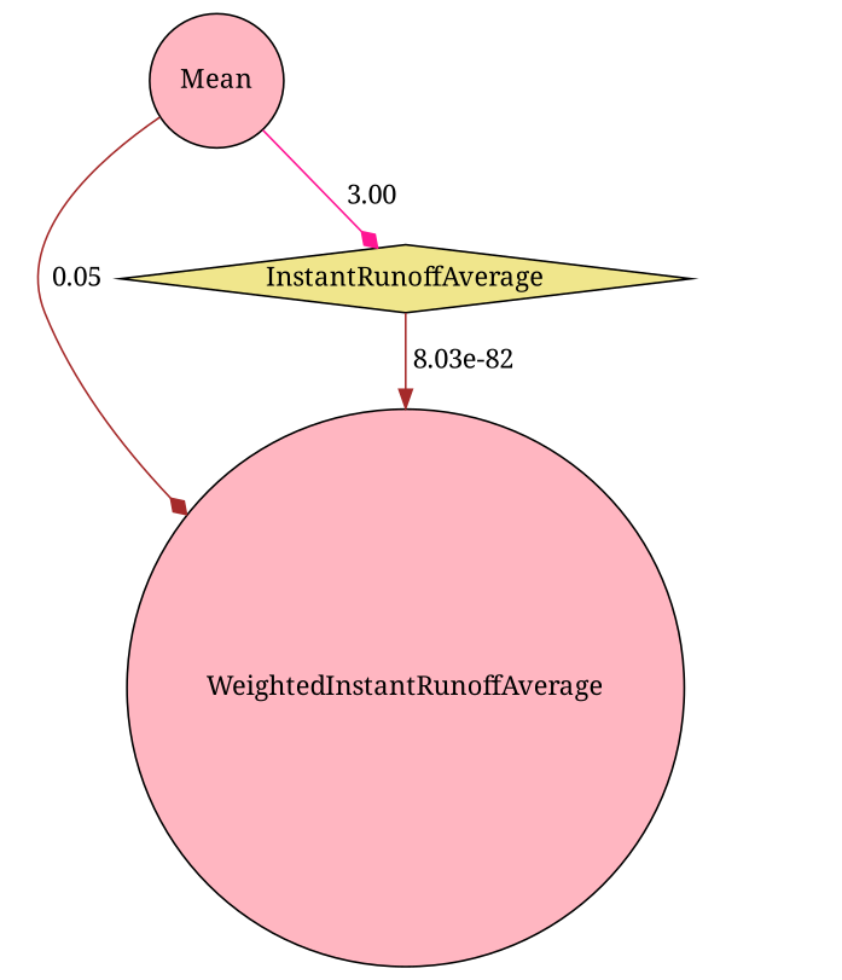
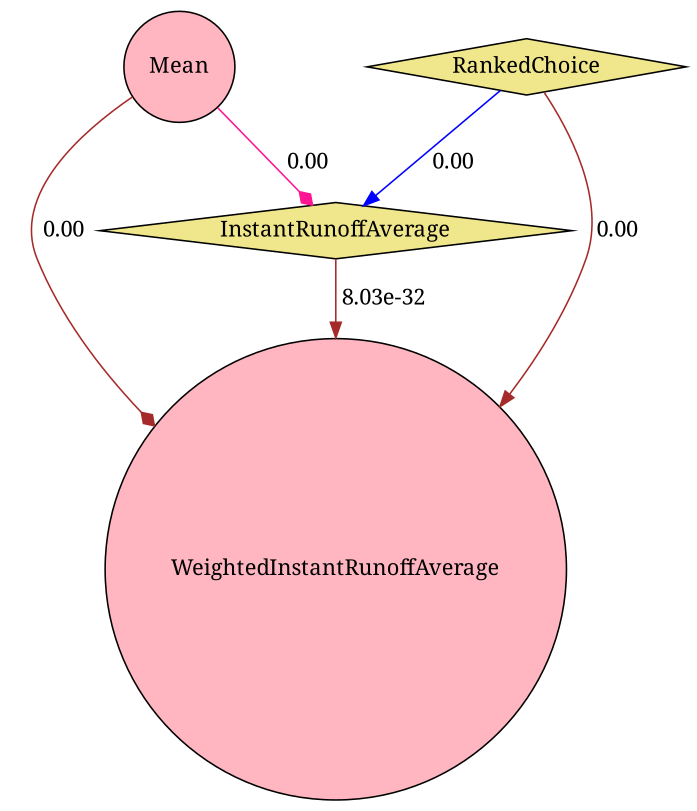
  digraph {
    fontname="Noto Serif"
    node [fillcolor=lightpink fontname="Noto Serif" shape=circle style=filled]
    edge [arrowhead=normal color=brown fontname="Noto Serif"]
    WeightedInstantRunoffAverage
    InstantRunoffAverage [fillcolor=khaki shape=diamond]
    Mean
-   InstantRunoffAverage -> WeightedInstantRunoffAverage [label=" 8.03e-82"]
-   Mean -> WeightedInstantRunoffAverage [arrowhead=diamond label=" 0.05"]
-   Mean -> InstantRunoffAverage [arrowhead=diamond color=deeppink label=" 3.00"]
+   RankedChoice [fillcolor=khaki shape=diamond]
+   InstantRunoffAverage -> WeightedInstantRunoffAverage [label=" 8.03e-32"]
+   Mean -> WeightedInstantRunoffAverage [arrowhead=diamond label=" 0.00"]
+   Mean -> InstantRunoffAverage [arrowhead=diamond color=deeppink label=" 0.00"]
+   RankedChoice -> WeightedInstantRunoffAverage [label=" 0.00"]
+   RankedChoice -> InstantRunoffAverage [color=blue label=" 0.00"]
  }
